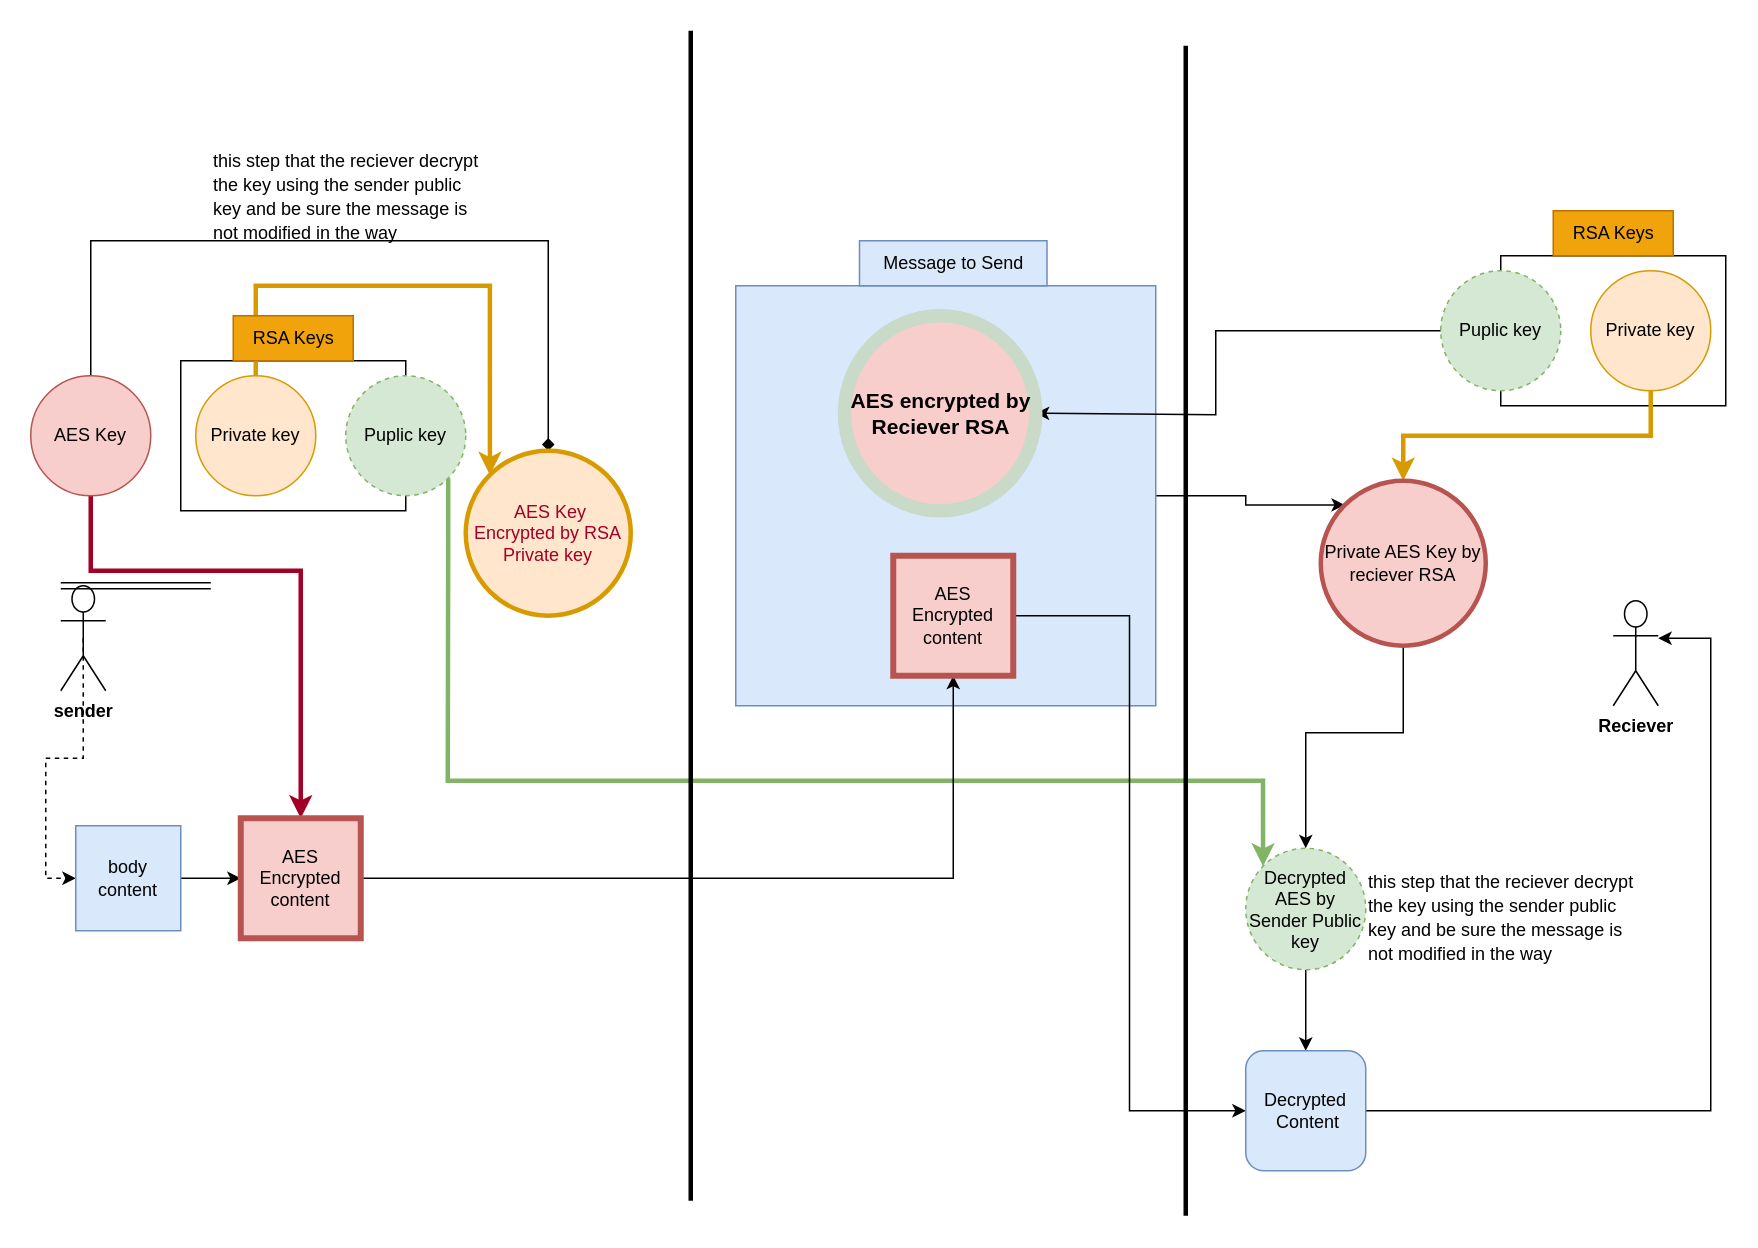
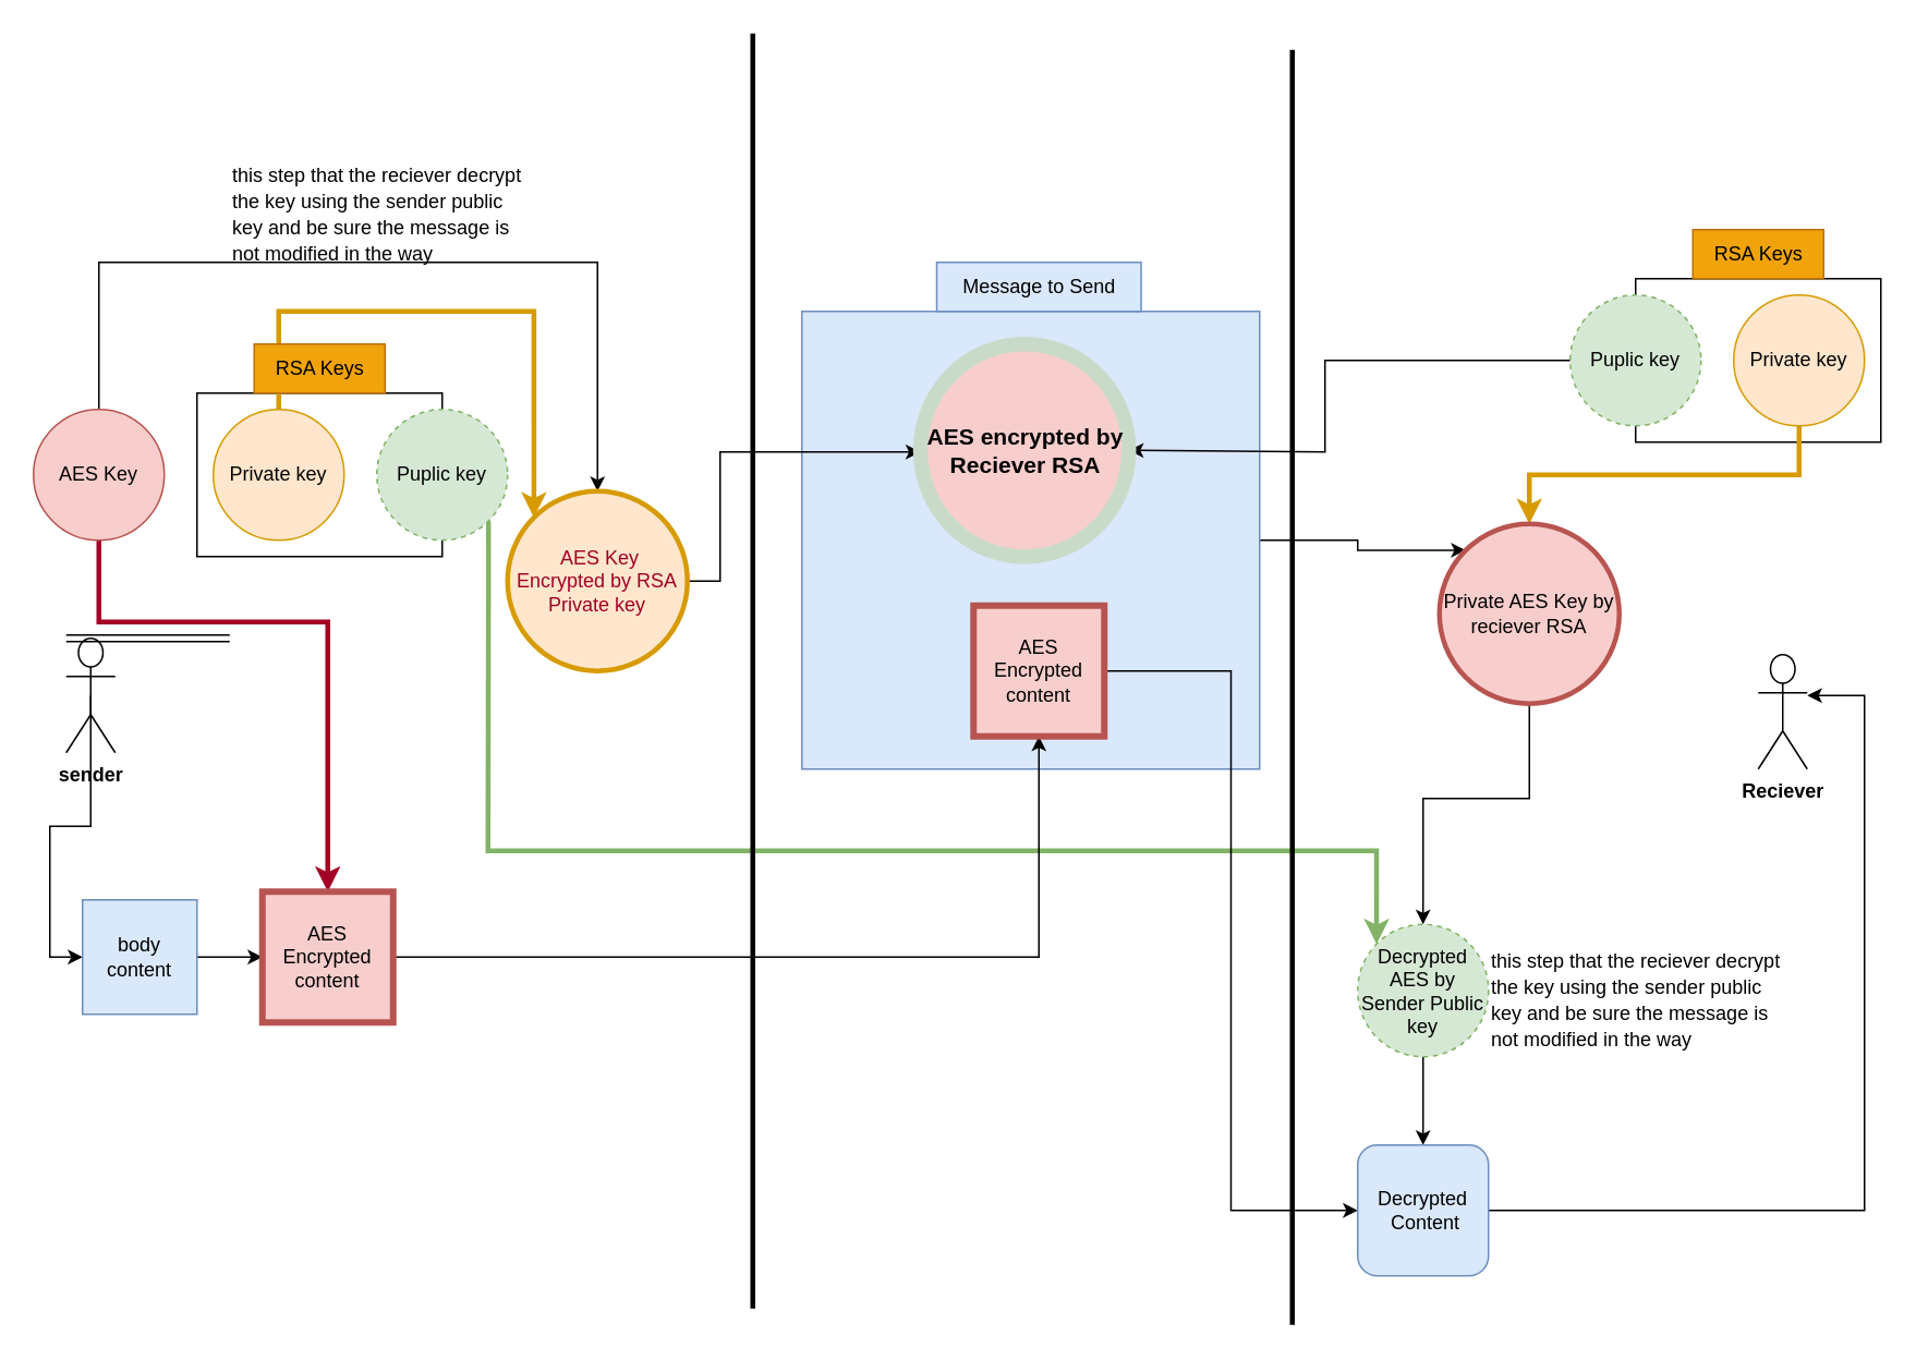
  <mxCell id="0" />
  <mxCell id="1" parent="0" />
  <mxCell id="2" style="edgeStyle=orthogonalEdgeStyle;rounded=0;orthogonalLoop=1;jettySize=auto;html=1;exitX=1;exitY=0.5;exitDx=0;exitDy=0;entryX=0;entryY=0;entryDx=0;entryDy=0;" parent="1" source="3" target="37" edge="1"><mxGeometry relative="1" as="geometry"><mxPoint x="820" y="400" as="targetPoint" /><Array as="points"><mxPoint x="830" y="330" /><mxPoint x="830" y="336" /></Array></mxGeometry></mxCell>
  <mxCell id="3" value="" style="whiteSpace=wrap;html=1;aspect=fixed;fillColor=#dae8fc;strokeColor=#6c8ebf;" parent="1" vertex="1"><mxGeometry x="490" y="190" width="280" height="280" as="geometry" /></mxCell>
  <mxCell id="4" value="" style="rounded=0;whiteSpace=wrap;html=1;" parent="1" vertex="1"><mxGeometry x="120" y="240" width="150" height="100" as="geometry" /></mxCell>
- <mxCell id="5" style="edgeStyle=orthogonalEdgeStyle;rounded=0;orthogonalLoop=1;jettySize=auto;html=1;exitX=0.5;exitY=0.5;exitDx=0;exitDy=0;exitPerimeter=0;entryX=0;entryY=0.5;entryDx=0;entryDy=0;dashed=1;" parent="1" source="6" target="13" edge="1"><mxGeometry relative="1" as="geometry" /></mxCell>
+ <mxCell id="5" style="edgeStyle=orthogonalEdgeStyle;rounded=0;orthogonalLoop=1;jettySize=auto;html=1;exitX=0.5;exitY=0.5;exitDx=0;exitDy=0;exitPerimeter=0;entryX=0;entryY=0.5;entryDx=0;entryDy=0;" parent="1" source="6" target="13" edge="1"><mxGeometry relative="1" as="geometry" /></mxCell>
  <mxCell id="6" value="sender&lt;div&gt;&lt;br&gt;&lt;/div&gt;" style="shape=umlActor;verticalLabelPosition=bottom;verticalAlign=top;html=1;outlineConnect=0;fontStyle=1" parent="1" vertex="1"><mxGeometry x="40" y="390" width="30" height="70" as="geometry" /></mxCell>
  <mxCell id="7" style="edgeStyle=orthogonalEdgeStyle;rounded=0;orthogonalLoop=1;jettySize=auto;html=1;entryX=0;entryY=0;entryDx=0;entryDy=0;exitX=1;exitY=1;exitDx=0;exitDy=0;fillColor=#d5e8d4;strokeColor=#82b366;strokeWidth=3;" parent="1" source="8" target="39" edge="1"><mxGeometry relative="1" as="geometry"><Array as="points"><mxPoint x="298" y="360" /><mxPoint x="298" y="360" /><mxPoint x="298" y="520" /><mxPoint x="842" y="520" /></Array></mxGeometry></mxCell>
  <mxCell id="8" value="Puplic key" style="ellipse;whiteSpace=wrap;html=1;aspect=fixed;fillColor=#d5e8d4;strokeColor=#82b366;dashed=1;" parent="1" vertex="1"><mxGeometry x="230" y="250" width="80" height="80" as="geometry" /></mxCell>
  <mxCell id="9" style="edgeStyle=orthogonalEdgeStyle;rounded=0;orthogonalLoop=1;jettySize=auto;html=1;strokeColor=#D79B00;strokeWidth=3;entryX=0;entryY=0;entryDx=0;entryDy=0;" parent="1" source="10" target="21" edge="1"><mxGeometry relative="1" as="geometry"><mxPoint x="310" y="360" as="targetPoint" /><Array as="points"><mxPoint x="170" y="190" /><mxPoint x="326" y="190" /></Array></mxGeometry></mxCell>
  <mxCell id="10" value="Private&amp;nbsp;&lt;span style=&quot;background-color: initial;&quot;&gt;key&lt;/span&gt;" style="ellipse;whiteSpace=wrap;html=1;aspect=fixed;fillColor=#ffe6cc;strokeColor=#d79b00;" parent="1" vertex="1"><mxGeometry x="130" y="250" width="80" height="80" as="geometry" /></mxCell>
  <mxCell id="11" value="RSA Keys" style="text;html=1;align=center;verticalAlign=middle;resizable=0;points=[];autosize=1;strokeColor=#BD7000;fillColor=#f0a30a;fontColor=#000000;" parent="1" vertex="1"><mxGeometry x="155" y="210" width="80" height="30" as="geometry" /></mxCell>
  <mxCell id="12" style="edgeStyle=orthogonalEdgeStyle;rounded=0;orthogonalLoop=1;jettySize=auto;html=1;" parent="1" source="13" target="19" edge="1"><mxGeometry relative="1" as="geometry"><mxPoint x="440" y="525" as="targetPoint" /></mxGeometry></mxCell>
  <mxCell id="13" value="body content" style="whiteSpace=wrap;html=1;aspect=fixed;fillColor=#dae8fc;strokeColor=#6c8ebf;" parent="1" vertex="1"><mxGeometry x="50" y="550" width="70" height="70" as="geometry" /></mxCell>
  <mxCell id="14" style="edgeStyle=orthogonalEdgeStyle;rounded=0;orthogonalLoop=1;jettySize=auto;html=1;entryX=0.5;entryY=0;entryDx=0;entryDy=0;fillColor=#a20025;strokeColor=#a20025;strokeWidth=3;" parent="1" source="16" target="19" edge="1"><mxGeometry relative="1" as="geometry"><Array as="points"><mxPoint x="60" y="380" /><mxPoint x="200" y="380" /></Array></mxGeometry></mxCell>
- <mxCell id="15" value="" style="edgeStyle=orthogonalEdgeStyle;rounded=0;orthogonalLoop=1;jettySize=auto;html=1;fillColor=#a20025;strokeColor=#000000;strokeWidth=1;entryX=0.5;entryY=0;entryDx=0;entryDy=0;endArrow=diamond;" parent="1" source="16" target="21" edge="1"><mxGeometry relative="1" as="geometry"><Array as="points"><mxPoint x="60" y="160" /><mxPoint x="365" y="160" /></Array></mxGeometry></mxCell>
+ <mxCell id="15" value="" style="edgeStyle=orthogonalEdgeStyle;rounded=0;orthogonalLoop=1;jettySize=auto;html=1;fillColor=#a20025;strokeColor=#000000;strokeWidth=1;entryX=0.5;entryY=0;entryDx=0;entryDy=0;" parent="1" source="16" target="21" edge="1"><mxGeometry relative="1" as="geometry"><Array as="points"><mxPoint x="60" y="160" /><mxPoint x="365" y="160" /></Array></mxGeometry></mxCell>
  <mxCell id="16" value="AES Key" style="ellipse;whiteSpace=wrap;html=1;aspect=fixed;fillColor=#f8cecc;strokeColor=#b85450;" parent="1" vertex="1"><mxGeometry x="20" y="250" width="80" height="80" as="geometry" /></mxCell>
  <mxCell id="17" value="Reciever" style="shape=umlActor;verticalLabelPosition=bottom;verticalAlign=top;html=1;outlineConnect=0;fontStyle=1" parent="1" vertex="1"><mxGeometry x="1075" y="400" width="30" height="70" as="geometry" /></mxCell>
  <mxCell id="18" value="" style="edgeStyle=orthogonalEdgeStyle;rounded=0;orthogonalLoop=1;jettySize=auto;html=1;" parent="1" source="19" target="31" edge="1"><mxGeometry relative="1" as="geometry" /></mxCell>
  <mxCell id="19" value="AES&lt;div&gt;&lt;span style=&quot;background-color: initial;&quot;&gt;Encrypted content&lt;/span&gt;&lt;br&gt;&lt;/div&gt;" style="whiteSpace=wrap;html=1;aspect=fixed;strokeColor=#b85450;strokeWidth=4;fillColor=#f8cecc;" parent="1" vertex="1"><mxGeometry x="160" y="545" width="80" height="80" as="geometry" /></mxCell>
+ <mxCell id="20" value="" style="edgeStyle=orthogonalEdgeStyle;rounded=0;orthogonalLoop=1;jettySize=auto;html=1;" parent="1" source="21" target="28" edge="1"><mxGeometry relative="1" as="geometry"><Array as="points"><mxPoint x="440" y="355" /><mxPoint x="440" y="276" /></Array></mxGeometry></mxCell>
  <mxCell id="21" value="&amp;nbsp;AES Key Encrypted by RSA Private key" style="ellipse;whiteSpace=wrap;html=1;aspect=fixed;fillColor=#ffe6cc;strokeColor=#D79B00;fontColor=#a20025;strokeWidth=3;" parent="1" vertex="1"><mxGeometry x="310" y="300" width="110" height="110" as="geometry" /></mxCell>
  <mxCell id="22" value="" style="rounded=0;whiteSpace=wrap;html=1;" parent="1" vertex="1"><mxGeometry x="1000" y="170" width="150" height="100" as="geometry" /></mxCell>
  <mxCell id="23" style="edgeStyle=orthogonalEdgeStyle;rounded=0;orthogonalLoop=1;jettySize=auto;html=1;entryX=1;entryY=0.5;entryDx=0;entryDy=0;exitX=0;exitY=0.5;exitDx=0;exitDy=0;" parent="1" source="24" target="28" edge="1"><mxGeometry relative="1" as="geometry"><Array as="points"><mxPoint x="810" y="220" /><mxPoint x="810" y="276" /></Array></mxGeometry></mxCell>
  <mxCell id="24" value="Puplic key" style="ellipse;whiteSpace=wrap;html=1;aspect=fixed;fillColor=#d5e8d4;strokeColor=#82b366;dashed=1;" parent="1" vertex="1"><mxGeometry x="960" y="180" width="80" height="80" as="geometry" /></mxCell>
  <mxCell id="25" style="edgeStyle=orthogonalEdgeStyle;rounded=0;orthogonalLoop=1;jettySize=auto;html=1;exitX=0.5;exitY=1;exitDx=0;exitDy=0;entryX=0.5;entryY=0;entryDx=0;entryDy=0;fillColor=#ffe6cc;strokeColor=#d79b00;strokeWidth=3;" parent="1" source="26" target="37" edge="1"><mxGeometry relative="1" as="geometry"><mxPoint x="1050" y="330" as="sourcePoint" /><mxPoint x="880" y="350" as="targetPoint" /></mxGeometry></mxCell>
  <mxCell id="26" value="Private&amp;nbsp;&lt;span style=&quot;background-color: initial;&quot;&gt;key&lt;/span&gt;" style="ellipse;whiteSpace=wrap;html=1;aspect=fixed;fillColor=#ffe6cc;strokeColor=#d79b00;" parent="1" vertex="1"><mxGeometry x="1060" y="180" width="80" height="80" as="geometry" /></mxCell>
  <mxCell id="27" value="RSA Keys" style="text;html=1;align=center;verticalAlign=middle;resizable=0;points=[];autosize=1;strokeColor=#BD7000;fillColor=#f0a30a;fontColor=#000000;" parent="1" vertex="1"><mxGeometry x="1035" y="140" width="80" height="30" as="geometry" /></mxCell>
  <mxCell id="28" value="&lt;font style=&quot;font-size: 14px;&quot;&gt;AES encrypted by Reciever RSA&lt;/font&gt;" style="ellipse;whiteSpace=wrap;html=1;fillColor=#f8cecc;strokeColor=#C9DBC8;strokeWidth=9;fontSize=14;fontStyle=1;fontColor=default;" parent="1" vertex="1"><mxGeometry x="562.5" y="210" width="127.5" height="130" as="geometry" /></mxCell>
  <mxCell id="29" value="Message to Send" style="text;html=1;align=center;verticalAlign=middle;whiteSpace=wrap;rounded=0;strokeWidth=1;fillColor=#dae8fc;strokeColor=#6c8ebf;" parent="1" vertex="1"><mxGeometry x="572.5" y="160" width="125" height="30" as="geometry" /></mxCell>
  <mxCell id="30" style="edgeStyle=orthogonalEdgeStyle;rounded=0;orthogonalLoop=1;jettySize=auto;html=1;entryX=0;entryY=0.5;entryDx=0;entryDy=0;" parent="1" source="31" target="42" edge="1"><mxGeometry relative="1" as="geometry" /></mxCell>
  <mxCell id="31" value="AES&lt;div&gt;&lt;span style=&quot;background-color: initial;&quot;&gt;Encrypted content&lt;/span&gt;&lt;br&gt;&lt;/div&gt;" style="whiteSpace=wrap;html=1;aspect=fixed;strokeColor=#b85450;strokeWidth=4;fillColor=#f8cecc;" parent="1" vertex="1"><mxGeometry x="595" y="370" width="80" height="80" as="geometry" /></mxCell>
  <mxCell id="32" value="&lt;h1 style=&quot;margin-top: 0px; line-height: 50%;&quot;&gt;&lt;span style=&quot;background-color: initial; font-size: 12px; font-weight: normal;&quot;&gt;this step that the reciever decrypt the key using the sender public key and be sure the message is not modified in the way&lt;/span&gt;&lt;br&gt;&lt;/h1&gt;" style="text;html=1;whiteSpace=wrap;overflow=hidden;rounded=0;" parent="1" vertex="1"><mxGeometry x="140" y="90" width="180" height="70" as="geometry" /></mxCell>
  <mxCell id="33" value="" style="shape=link;html=1;rounded=0;" parent="1" edge="1"><mxGeometry width="100" relative="1" as="geometry"><mxPoint x="40" y="390" as="sourcePoint" /><mxPoint x="140" y="390" as="targetPoint" /></mxGeometry></mxCell>
  <mxCell id="34" value="" style="endArrow=none;html=1;rounded=0;strokeWidth=3;" parent="1" edge="1"><mxGeometry width="50" height="50" relative="1" as="geometry"><mxPoint x="790" y="810" as="sourcePoint" /><mxPoint x="790" y="30" as="targetPoint" /></mxGeometry></mxCell>
  <mxCell id="35" value="" style="endArrow=none;html=1;rounded=0;strokeWidth=3;" parent="1" edge="1"><mxGeometry width="50" height="50" relative="1" as="geometry"><mxPoint x="460" y="800" as="sourcePoint" /><mxPoint x="460" y="20" as="targetPoint" /></mxGeometry></mxCell>
  <mxCell id="36" value="" style="edgeStyle=orthogonalEdgeStyle;rounded=0;orthogonalLoop=1;jettySize=auto;html=1;entryX=0.5;entryY=0;entryDx=0;entryDy=0;exitX=0.5;exitY=1;exitDx=0;exitDy=0;" parent="1" source="37" target="39" edge="1"><mxGeometry relative="1" as="geometry"><Array as="points"><mxPoint x="935" y="488" /><mxPoint x="870" y="488" /></Array></mxGeometry></mxCell>
  <mxCell id="37" value="&lt;font&gt;Private AES Key by reciever RSA&lt;/font&gt;" style="ellipse;whiteSpace=wrap;html=1;fillColor=#f8cecc;strokeColor=#b85450;strokeWidth=3;fontColor=default;" parent="1" vertex="1"><mxGeometry x="880" y="320" width="110" height="110" as="geometry" /></mxCell>
  <mxCell id="38" style="edgeStyle=orthogonalEdgeStyle;rounded=0;orthogonalLoop=1;jettySize=auto;html=1;entryX=0.5;entryY=0;entryDx=0;entryDy=0;" parent="1" source="39" target="42" edge="1"><mxGeometry relative="1" as="geometry" /></mxCell>
  <mxCell id="39" value="&lt;font&gt;Decrypted AES by Sender Public key&lt;/font&gt;" style="ellipse;whiteSpace=wrap;html=1;fillColor=#d5e8d4;strokeColor=#82b366;strokeWidth=1;dashed=1;fontColor=#000000;" parent="1" vertex="1"><mxGeometry x="830" y="565" width="80" height="81" as="geometry" /></mxCell>
  <mxCell id="40" value="&lt;h1 style=&quot;margin-top: 0px; line-height: 50%;&quot;&gt;&lt;span style=&quot;background-color: initial; font-size: 12px; font-weight: normal;&quot;&gt;this step that the reciever decrypt the key using the sender public key and be sure the message is not modified in the way&lt;/span&gt;&lt;br&gt;&lt;/h1&gt;" style="text;html=1;whiteSpace=wrap;overflow=hidden;rounded=0;" parent="1" vertex="1"><mxGeometry x="910" y="570.5" width="180" height="70" as="geometry" /></mxCell>
  <mxCell id="41" style="edgeStyle=orthogonalEdgeStyle;rounded=0;orthogonalLoop=1;jettySize=auto;html=1;" parent="1" source="42" target="17" edge="1"><mxGeometry relative="1" as="geometry"><Array as="points"><mxPoint x="1140" y="740" /><mxPoint x="1140" y="425" /></Array></mxGeometry></mxCell>
  <mxCell id="42" value="&lt;div&gt;Decrypted&lt;/div&gt;&lt;div&gt;&lt;span style=&quot;background-color: initial;&quot;&gt;&amp;nbsp;Content&lt;/span&gt;&lt;/div&gt;" style="whiteSpace=wrap;html=1;aspect=fixed;strokeColor=#6c8ebf;strokeWidth=1;fillColor=#dae8fc;rounded=1;" parent="1" vertex="1"><mxGeometry x="830" y="700" width="80" height="80" as="geometry" /></mxCell>
